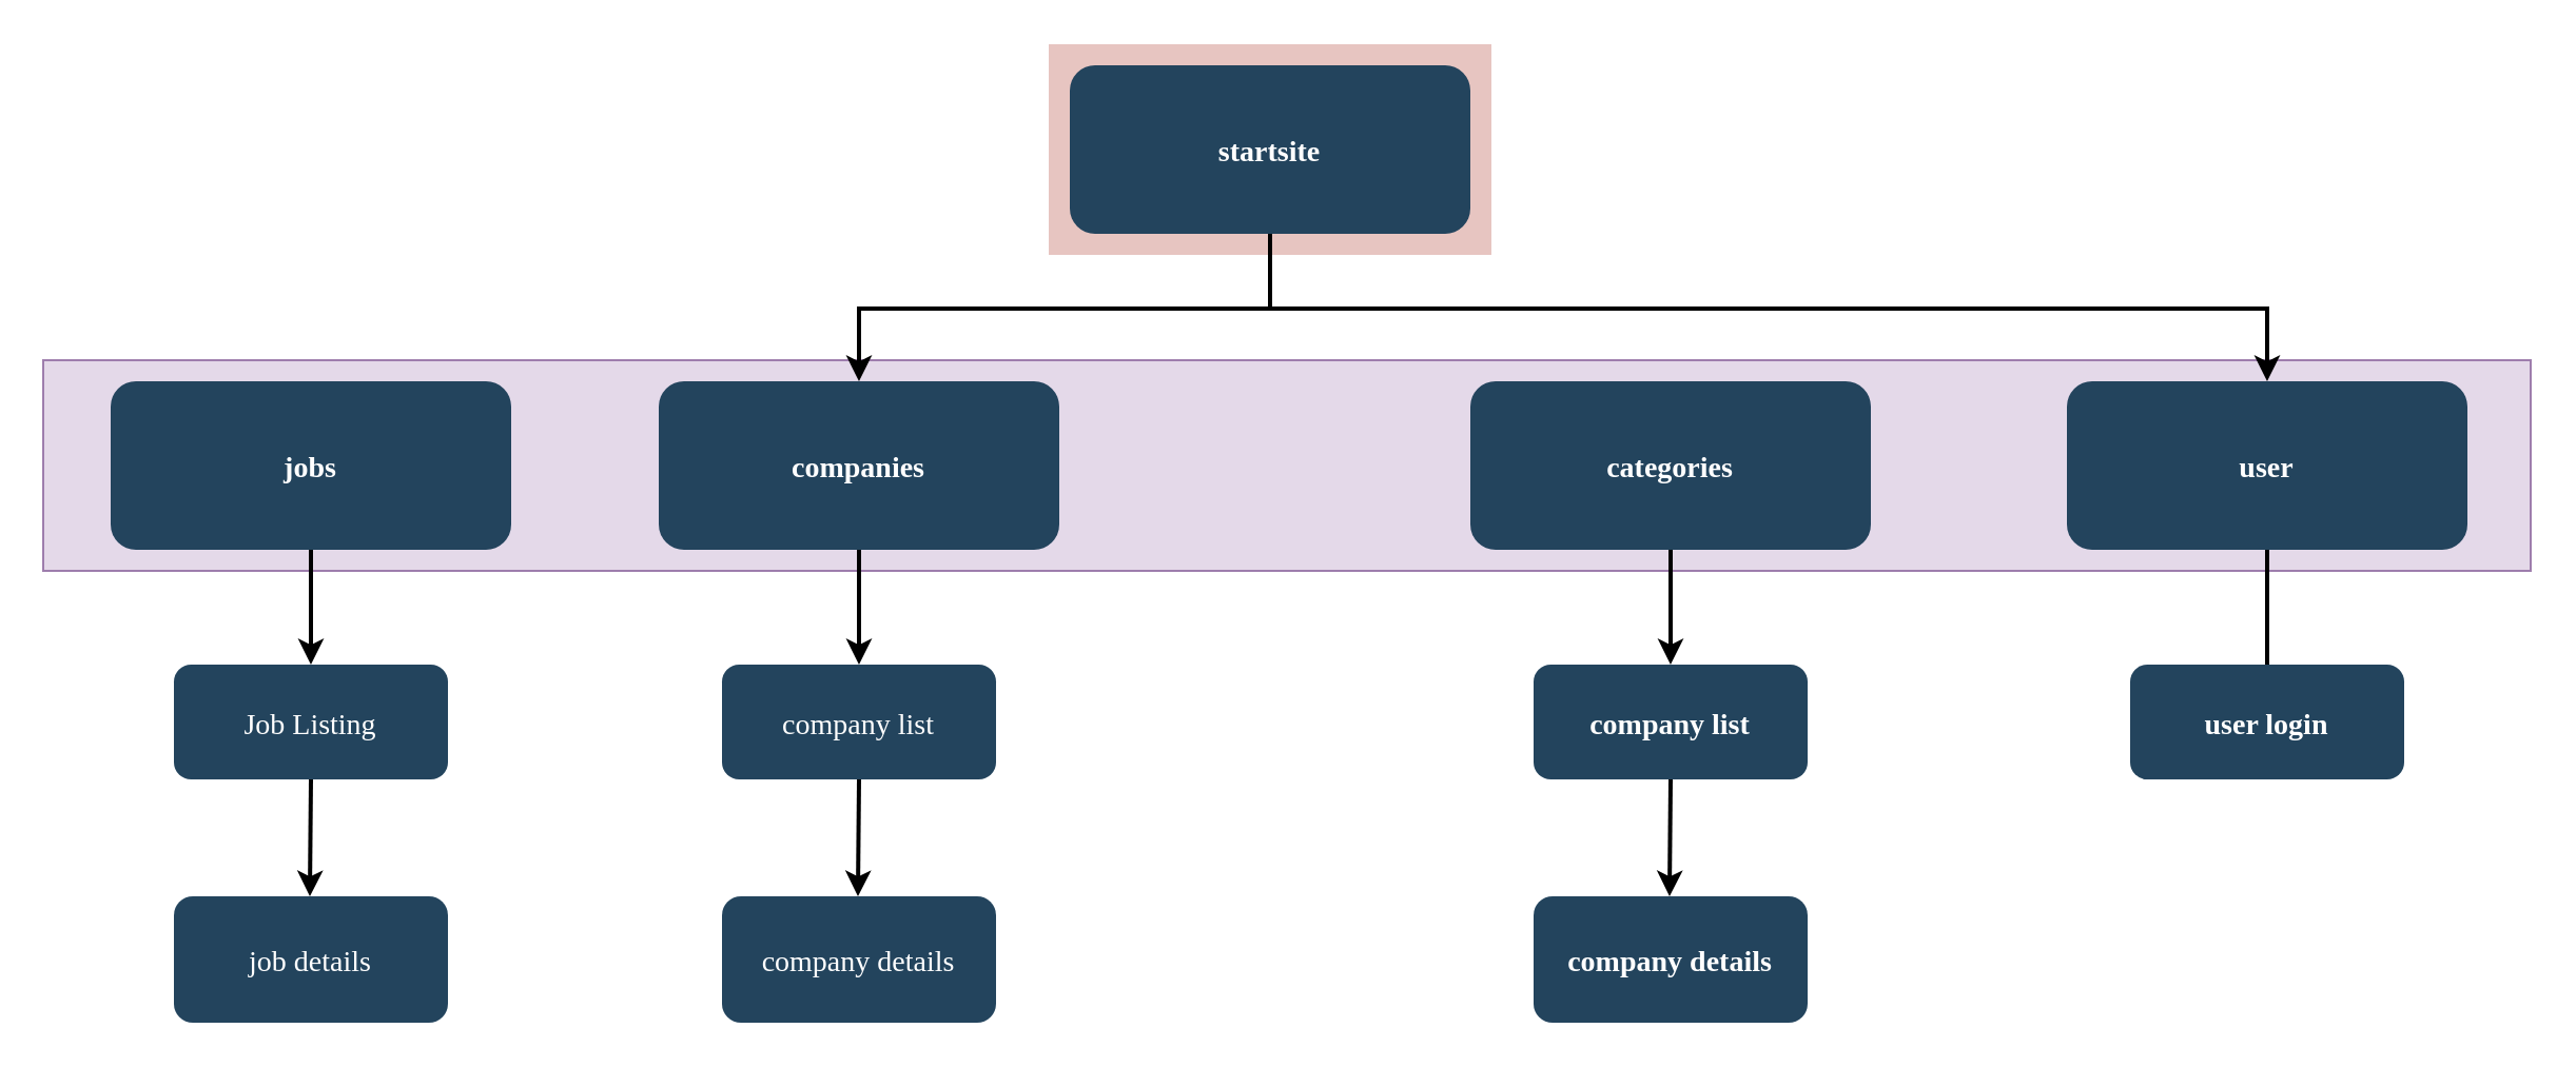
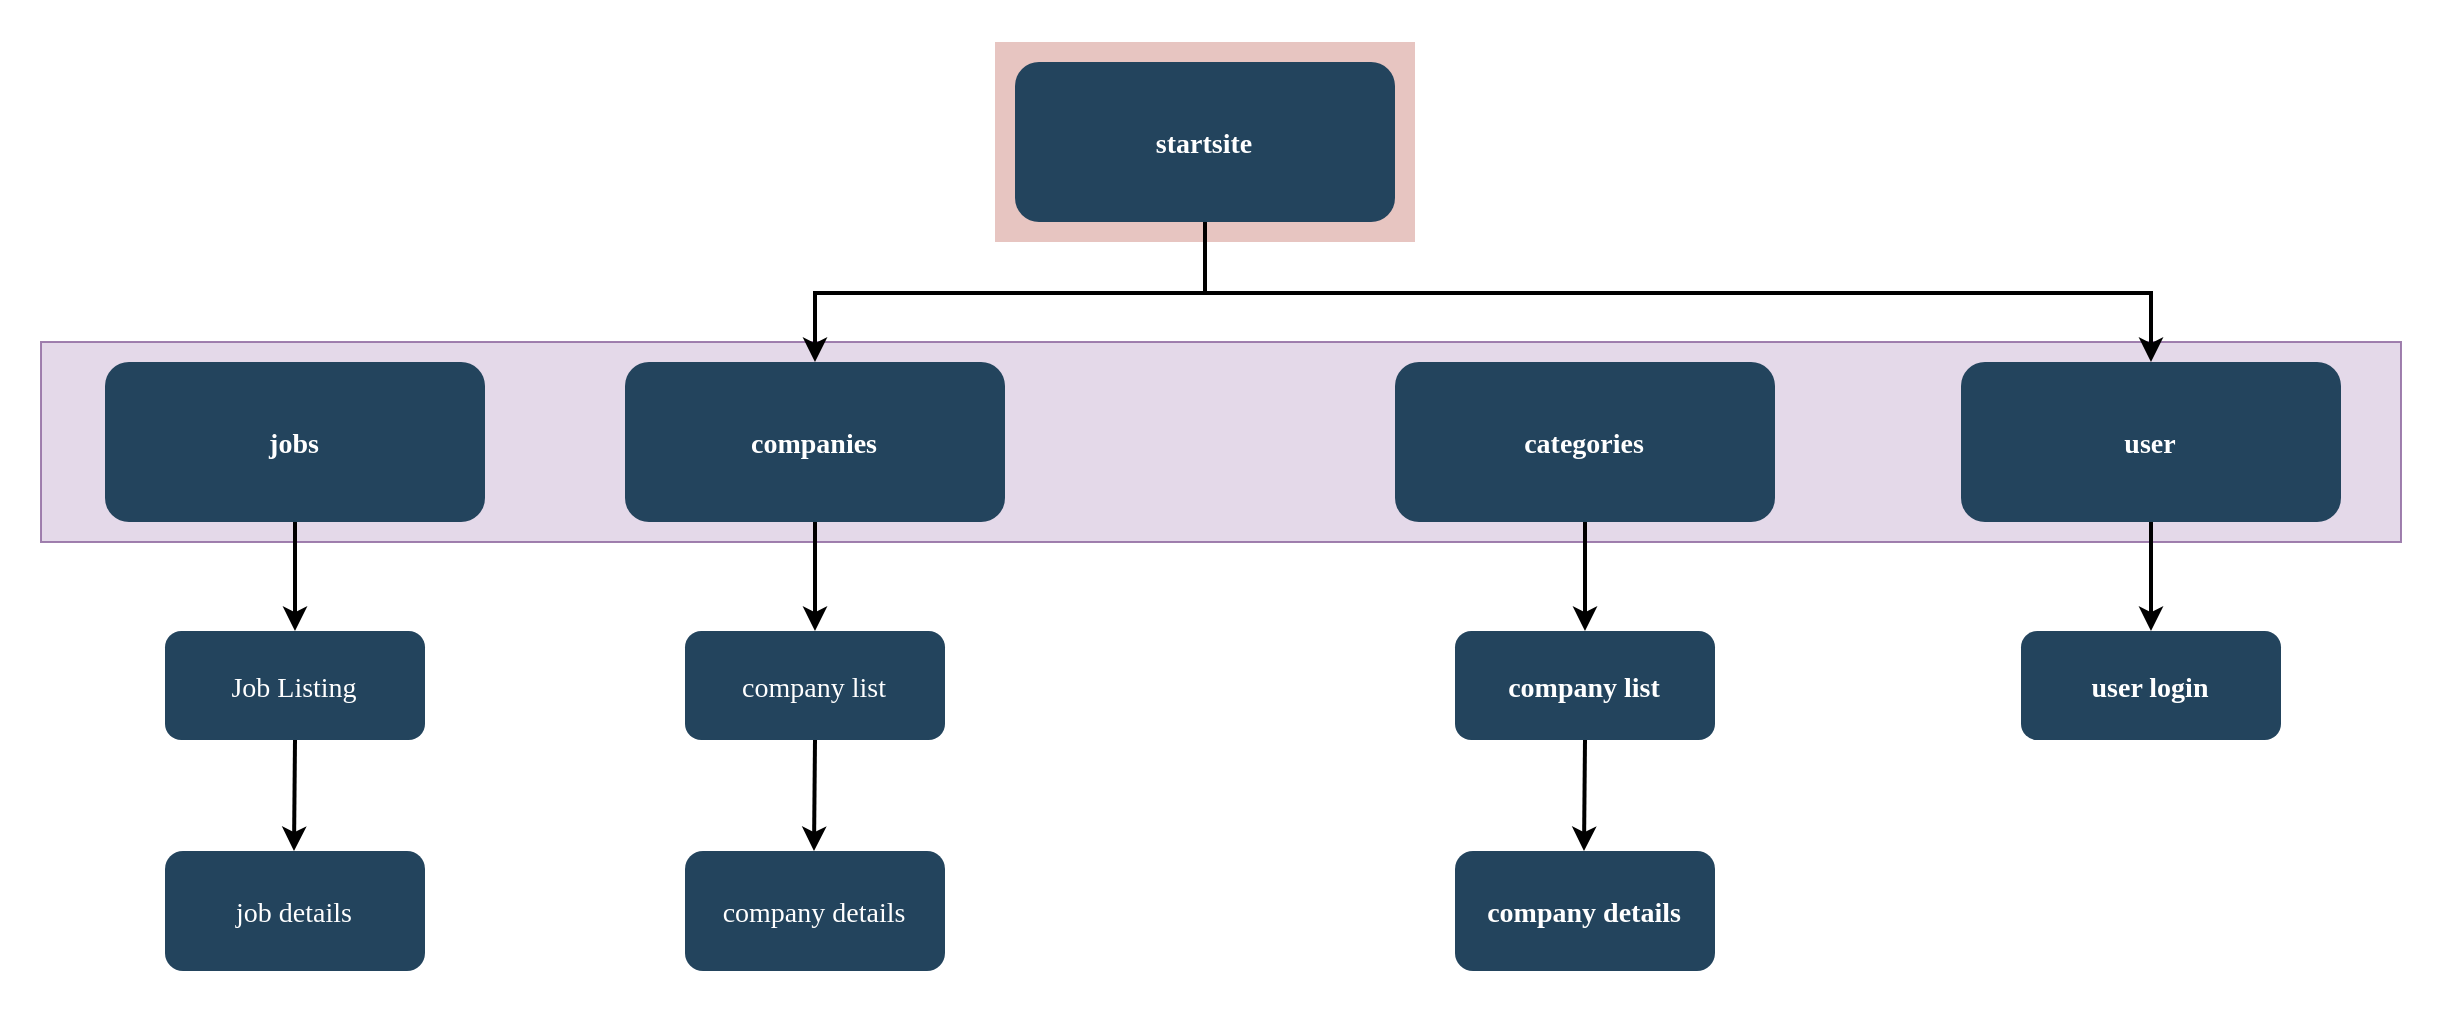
  <mxCell id="0" />
  <mxCell id="1" parent="0" />
  <mxCell id="2" value="" style="fillColor=#AE4132;strokeColor=none;opacity=30;" parent="1" vertex="1"><mxGeometry x="497" y="20.5" width="210" height="100.0" as="geometry" /></mxCell>
  <mxCell id="3" value="" style="fillColor=#e1d5e7;strokeColor=#9673a6;opacity=90;" parent="1" vertex="1"><mxGeometry x="20" y="170.5" width="1180" height="100" as="geometry" /></mxCell>
  <mxCell id="4" value="startsite" style="rounded=1;fillColor=#23445D;gradientColor=none;strokeColor=none;fontColor=#FFFFFF;fontStyle=1;fontFamily=Tahoma;fontSize=14" parent="1" vertex="1"><mxGeometry x="507" y="30.5" width="190" height="80" as="geometry" /></mxCell>
  <mxCell id="5" value="user" style="rounded=1;fillColor=#23445D;gradientColor=none;strokeColor=none;fontColor=#FFFFFF;fontStyle=1;fontFamily=Tahoma;fontSize=14" parent="1" vertex="1"><mxGeometry x="980" y="180.5" width="190" height="80" as="geometry" /></mxCell>
  <mxCell id="6" value="" style="edgeStyle=elbowEdgeStyle;elbow=vertical;strokeWidth=2;rounded=0" parent="1" source="4" target="5" edge="1"><mxGeometry x="337" y="215.5" width="100" height="100" as="geometry"><mxPoint x="87" y="160.5" as="sourcePoint" /><mxPoint x="187" y="60.5" as="targetPoint" /></mxGeometry></mxCell>
  <mxCell id="7" value="categories" style="rounded=1;fillColor=#23445D;gradientColor=none;strokeColor=none;fontColor=#FFFFFF;fontStyle=1;fontFamily=Tahoma;fontSize=14" parent="1" vertex="1"><mxGeometry x="697" y="180.5" width="190" height="80" as="geometry" /></mxCell>
  <mxCell id="8" value="companies" style="rounded=1;fillColor=#23445D;gradientColor=none;strokeColor=none;fontColor=#FFFFFF;fontStyle=1;fontFamily=Tahoma;fontSize=14" parent="1" vertex="1"><mxGeometry x="312" y="180.5" width="190" height="80" as="geometry" /></mxCell>
  <mxCell id="9" value="jobs" style="rounded=1;fillColor=#23445D;gradientColor=none;strokeColor=none;fontColor=#FFFFFF;fontStyle=1;fontFamily=Tahoma;fontSize=14" parent="1" vertex="1"><mxGeometry x="52" y="180.5" width="190" height="80" as="geometry" /></mxCell>
  <mxCell id="10" value="job details" style="rounded=1;fillColor=#23445D;gradientColor=none;strokeColor=none;fontColor=#FFFFFF;fontStyle=0;fontFamily=Tahoma;fontSize=14" parent="1" vertex="1"><mxGeometry x="82" y="425" width="130" height="60" as="geometry" /></mxCell>
  <mxCell id="11" value="" style="edgeStyle=elbowEdgeStyle;elbow=vertical;strokeWidth=2;rounded=0" parent="1" source="4" target="8" edge="1"><mxGeometry x="347" y="225.5" width="100" height="100" as="geometry"><mxPoint x="612" y="120.5" as="sourcePoint" /><mxPoint x="1217" y="190.5" as="targetPoint" /></mxGeometry></mxCell>
  <mxCell id="12" value="" style="edgeStyle=elbowEdgeStyle;elbow=horizontal;strokeWidth=2;rounded=0;entryX=0.5;entryY=0;entryDx=0;entryDy=0;" parent="1" source="9" target="16" edge="1"><mxGeometry x="-23" y="135.5" width="100" height="100" as="geometry"><mxPoint x="-78" y="80.5" as="sourcePoint" /><mxPoint x="22" y="-19.5" as="targetPoint" /><Array as="points"><mxPoint x="147" y="280.5" /></Array></mxGeometry></mxCell>
  <mxCell id="13" value="" style="edgeStyle=elbowEdgeStyle;elbow=vertical;strokeWidth=2;rounded=0;entryX=0.5;entryY=0;entryDx=0;entryDy=0;" parent="1" source="8" target="19" edge="1"><mxGeometry x="-23" y="135.5" width="100" height="100" as="geometry"><mxPoint x="-273" y="80.5" as="sourcePoint" /><mxPoint x="407" y="300.5" as="targetPoint" /></mxGeometry></mxCell>
  <mxCell id="14" value="" style="edgeStyle=elbowEdgeStyle;elbow=vertical;strokeWidth=2;rounded=0;entryX=0.5;entryY=0;entryDx=0;entryDy=0;" parent="1" source="7" target="22" edge="1"><mxGeometry x="-23" y="135.5" width="100" height="100" as="geometry"><mxPoint x="-273" y="80.5" as="sourcePoint" /><mxPoint x="792" y="300.5" as="targetPoint" /></mxGeometry></mxCell>
- <mxCell id="15" value="" style="edgeStyle=elbowEdgeStyle;elbow=vertical;strokeWidth=2;rounded=0;entryX=0.5;entryY=0;entryDx=0;entryDy=0;endArrow=none;" parent="1" source="5" target="24" edge="1"><mxGeometry x="-23" y="135.5" width="100" height="100" as="geometry"><mxPoint x="-273" y="80.5" as="sourcePoint" /><mxPoint x="1032" y="300.5" as="targetPoint" /></mxGeometry></mxCell>
+ <mxCell id="15" value="" style="edgeStyle=elbowEdgeStyle;elbow=vertical;strokeWidth=2;rounded=0;entryX=0.5;entryY=0;entryDx=0;entryDy=0;" parent="1" source="5" target="24" edge="1"><mxGeometry x="-23" y="135.5" width="100" height="100" as="geometry"><mxPoint x="-273" y="80.5" as="sourcePoint" /><mxPoint x="1032" y="300.5" as="targetPoint" /></mxGeometry></mxCell>
  <mxCell id="16" value="Job Listing" style="rounded=1;fillColor=#23445D;gradientColor=none;strokeColor=none;fontColor=#FFFFFF;fontStyle=0;fontFamily=Tahoma;fontSize=14" parent="1" vertex="1"><mxGeometry x="82" y="315" width="130" height="54.5" as="geometry" /></mxCell>
  <mxCell id="17" value="" style="edgeStyle=elbowEdgeStyle;elbow=horizontal;strokeWidth=2;rounded=0;entryX=0.5;entryY=0;entryDx=0;entryDy=0;exitX=0.5;exitY=1;exitDx=0;exitDy=0;" edge="1" parent="1" source="16" target="10"><mxGeometry x="-23" y="135.5" width="100" height="100" as="geometry"><mxPoint x="145" y="405" as="sourcePoint" /><mxPoint x="146.5" y="490.5" as="targetPoint" /><Array as="points"><mxPoint x="146.5" y="426" /></Array></mxGeometry></mxCell>
  <mxCell id="18" value="company details" style="rounded=1;fillColor=#23445D;gradientColor=none;strokeColor=none;fontColor=#FFFFFF;fontStyle=0;fontFamily=Tahoma;fontSize=14" vertex="1" parent="1"><mxGeometry x="342" y="425" width="130" height="60" as="geometry" /></mxCell>
  <mxCell id="19" value="company list" style="rounded=1;fillColor=#23445D;gradientColor=none;strokeColor=none;fontColor=#FFFFFF;fontStyle=0;fontFamily=Tahoma;fontSize=14" vertex="1" parent="1"><mxGeometry x="342" y="315" width="130" height="54.5" as="geometry" /></mxCell>
  <mxCell id="20" value="" style="edgeStyle=elbowEdgeStyle;elbow=horizontal;strokeWidth=2;rounded=0;entryX=0.5;entryY=0;entryDx=0;entryDy=0;exitX=0.5;exitY=1;exitDx=0;exitDy=0;fontStyle=0" edge="1" parent="1" source="19" target="18"><mxGeometry x="-23" y="135.5" width="100" height="100" as="geometry"><mxPoint x="405" y="385" as="sourcePoint" /><mxPoint x="406.5" y="470.5" as="targetPoint" /><Array as="points"><mxPoint x="406.5" y="406" /></Array></mxGeometry></mxCell>
  <mxCell id="21" value="company details" style="rounded=1;fillColor=#23445D;gradientColor=none;strokeColor=none;fontColor=#FFFFFF;fontStyle=1;fontFamily=Tahoma;fontSize=14" vertex="1" parent="1"><mxGeometry x="727" y="425" width="130" height="60" as="geometry" /></mxCell>
  <mxCell id="22" value="company list" style="rounded=1;fillColor=#23445D;gradientColor=none;strokeColor=none;fontColor=#FFFFFF;fontStyle=1;fontFamily=Tahoma;fontSize=14" vertex="1" parent="1"><mxGeometry x="727" y="315" width="130" height="54.5" as="geometry" /></mxCell>
  <mxCell id="23" value="" style="edgeStyle=elbowEdgeStyle;elbow=horizontal;strokeWidth=2;rounded=0;entryX=0.5;entryY=0;entryDx=0;entryDy=0;exitX=0.5;exitY=1;exitDx=0;exitDy=0;" edge="1" parent="1" source="22" target="21"><mxGeometry x="-23" y="135.5" width="100" height="100" as="geometry"><mxPoint x="790" y="385" as="sourcePoint" /><mxPoint x="791.5" y="470.5" as="targetPoint" /><Array as="points"><mxPoint x="791.5" y="406" /></Array></mxGeometry></mxCell>
  <mxCell id="24" value="user login" style="rounded=1;fillColor=#23445D;gradientColor=none;strokeColor=none;fontColor=#FFFFFF;fontStyle=1;fontFamily=Tahoma;fontSize=14" vertex="1" parent="1"><mxGeometry x="1010" y="315" width="130" height="54.5" as="geometry" /></mxCell>
